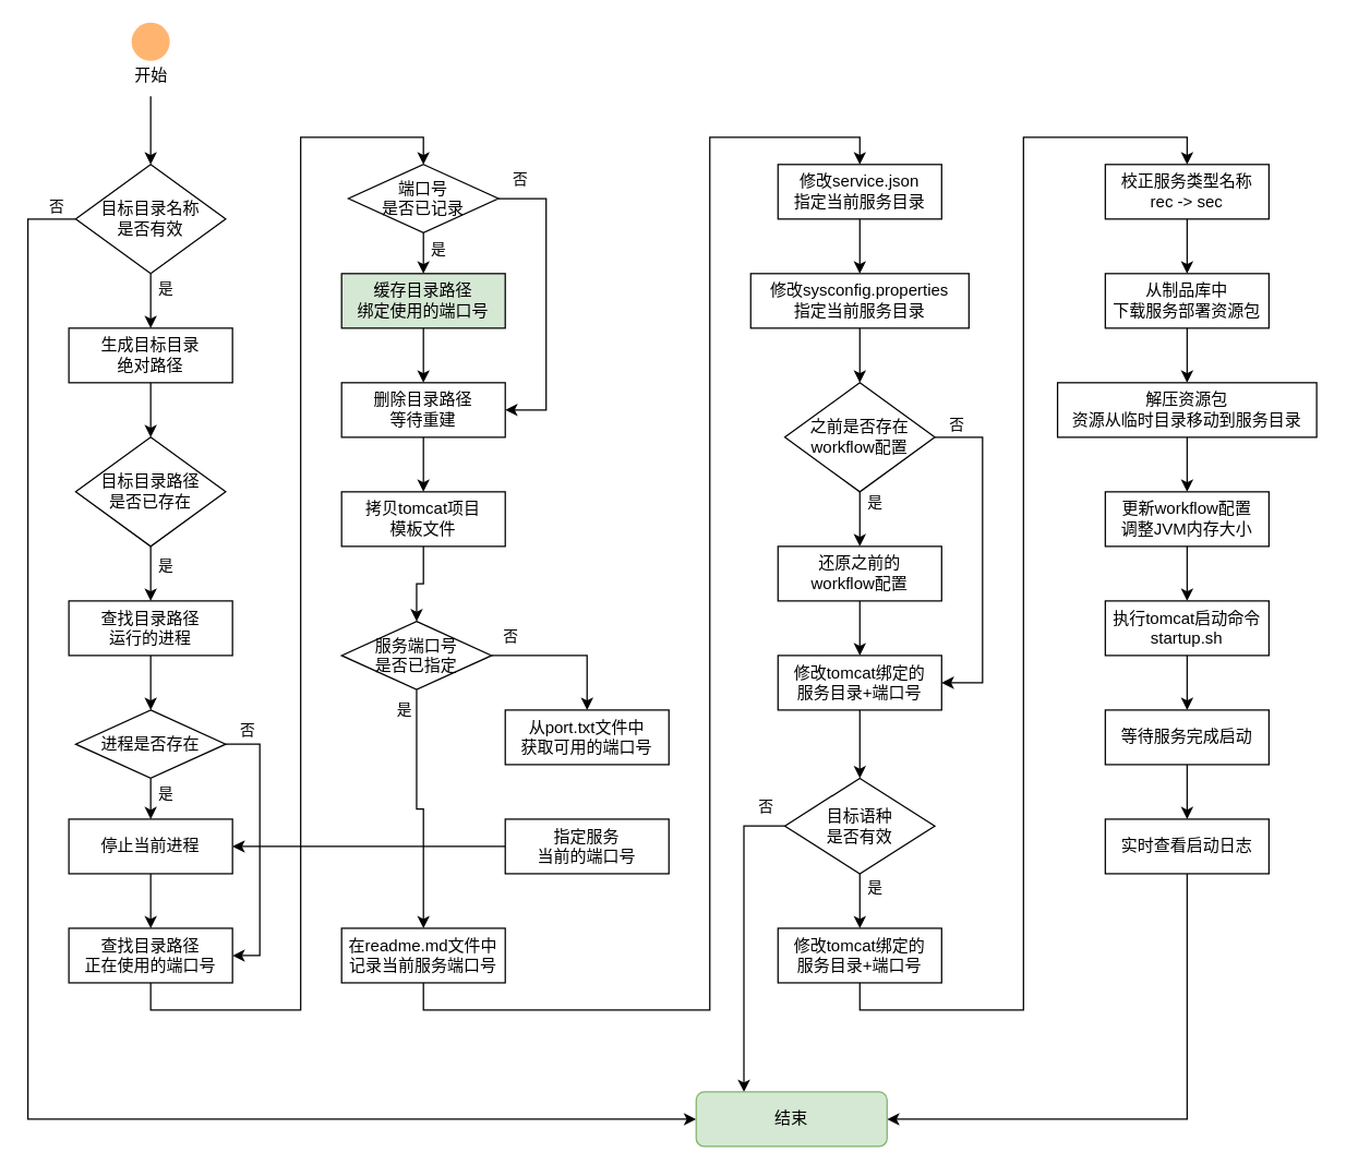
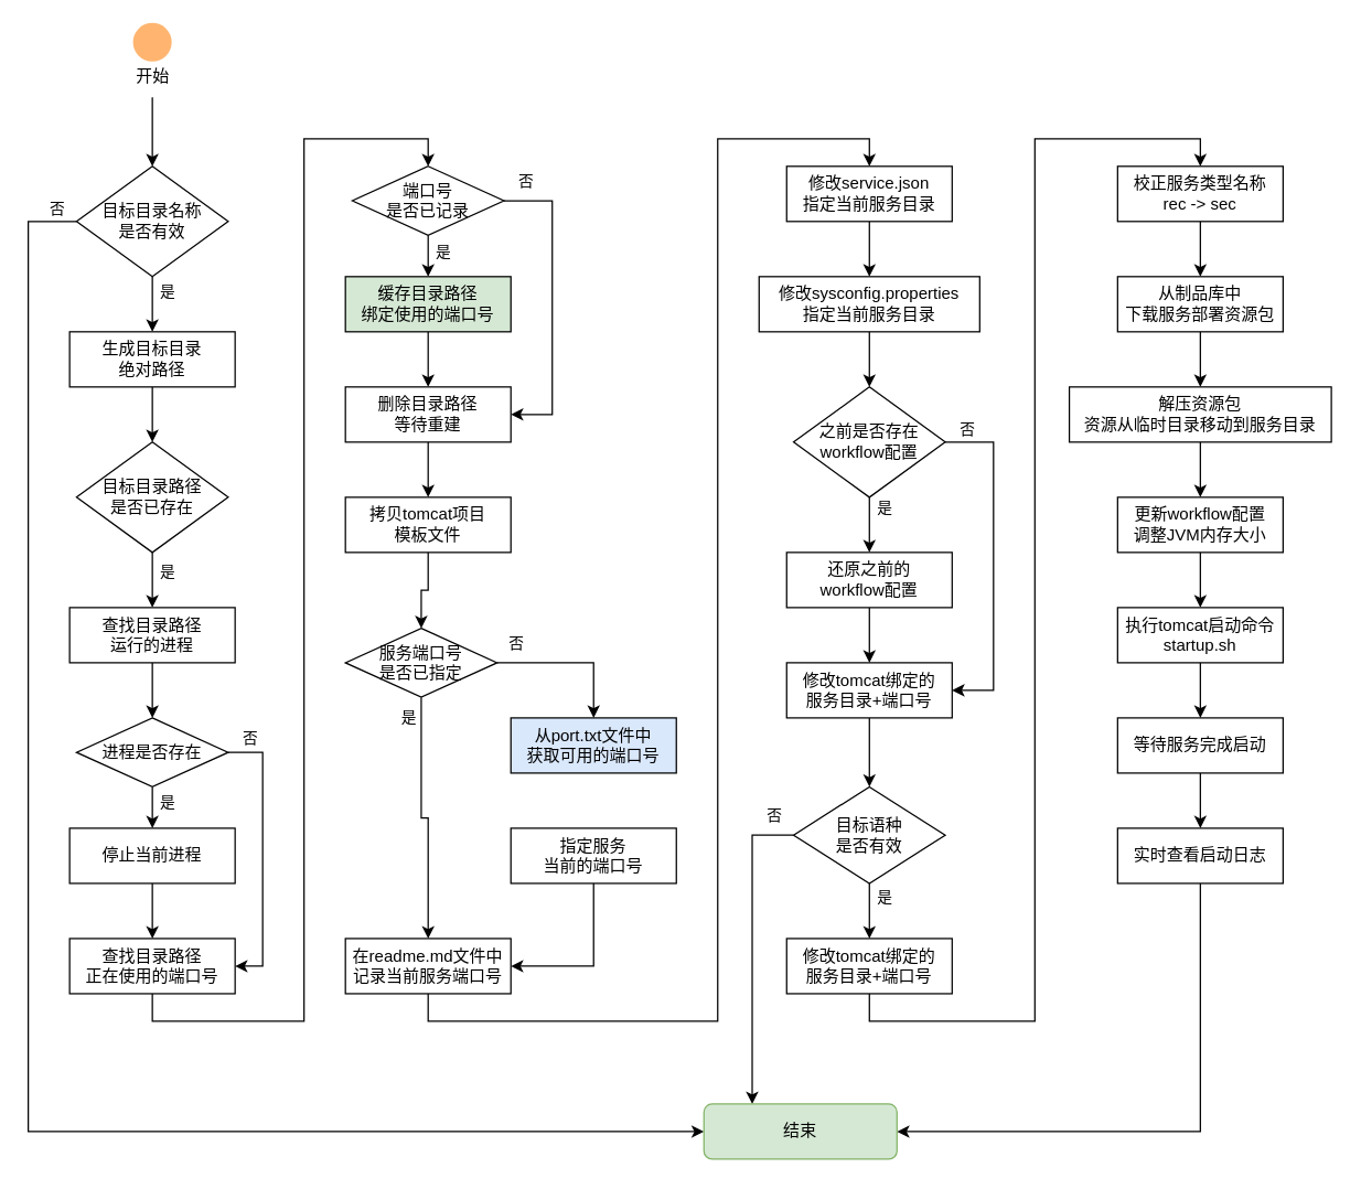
  <mxCell id="0" />
  <mxCell id="1" parent="0" />
  <mxCell id="2" value="" style="edgeStyle=orthogonalEdgeStyle;rounded=0;orthogonalLoop=1;jettySize=auto;html=1;exitX=0.5;exitY=1;exitDx=0;exitDy=0;" edge="1" parent="1" source="8" target="5"><mxGeometry relative="1" as="geometry"><mxPoint x="90" y="200" as="sourcePoint" /></mxGeometry></mxCell>
  <mxCell id="3" value="是" style="edgeLabel;html=1;align=center;verticalAlign=middle;resizable=0;points=[];" vertex="1" connectable="0" parent="2"><mxGeometry x="-0.04" y="2" relative="1" as="geometry"><mxPoint x="8" y="-9" as="offset" /></mxGeometry></mxCell>
  <mxCell id="4" value="" style="edgeStyle=orthogonalEdgeStyle;rounded=0;orthogonalLoop=1;jettySize=auto;html=1;" edge="1" parent="1" source="5" target="11"><mxGeometry relative="1" as="geometry" /></mxCell>
  <mxCell id="5" value="生成目标目录&lt;br&gt;绝对路径" style="whiteSpace=wrap;html=1;rounded=0;" vertex="1" parent="1"><mxGeometry x="50" y="240" width="120" height="40" as="geometry" /></mxCell>
  <mxCell id="6" value="" style="edgeStyle=orthogonalEdgeStyle;rounded=0;orthogonalLoop=1;jettySize=auto;html=1;exitX=0;exitY=0.5;exitDx=0;exitDy=0;entryX=0;entryY=0.5;entryDx=0;entryDy=0;" edge="1" parent="1" source="8" target="78"><mxGeometry relative="1" as="geometry"><mxPoint x="190" y="160" as="targetPoint" /><Array as="points"><mxPoint x="20" y="160" /><mxPoint x="20" y="820" /></Array></mxGeometry></mxCell>
  <mxCell id="7" value="否" style="edgeLabel;html=1;align=center;verticalAlign=middle;resizable=0;points=[];" vertex="1" connectable="0" parent="6"><mxGeometry x="-0.974" relative="1" as="geometry"><mxPoint y="-10" as="offset" /></mxGeometry></mxCell>
  <mxCell id="8" value="目标目录名称&lt;br&gt;是否有效" style="rhombus;whiteSpace=wrap;html=1;" vertex="1" parent="1"><mxGeometry x="55" y="120" width="110" height="80" as="geometry" /></mxCell>
  <mxCell id="9" value="" style="edgeStyle=orthogonalEdgeStyle;rounded=0;orthogonalLoop=1;jettySize=auto;html=1;" edge="1" parent="1" source="11" target="13"><mxGeometry relative="1" as="geometry" /></mxCell>
  <mxCell id="10" value="是" style="edgeLabel;html=1;align=center;verticalAlign=middle;resizable=0;points=[];" vertex="1" connectable="0" parent="9"><mxGeometry x="-0.34" y="-4" relative="1" as="geometry"><mxPoint x="14" as="offset" /></mxGeometry></mxCell>
  <mxCell id="11" value="目标目录路径&lt;br&gt;是否已存在" style="rhombus;whiteSpace=wrap;html=1;" vertex="1" parent="1"><mxGeometry x="55" y="320" width="110" height="80" as="geometry" /></mxCell>
  <mxCell id="12" value="" style="edgeStyle=orthogonalEdgeStyle;rounded=0;orthogonalLoop=1;jettySize=auto;html=1;" edge="1" parent="1" source="13" target="20"><mxGeometry relative="1" as="geometry" /></mxCell>
  <mxCell id="13" value="查找目录路径&lt;br&gt;运行的进程" style="whiteSpace=wrap;html=1;rounded=0;" vertex="1" parent="1"><mxGeometry x="50" y="440" width="120" height="40" as="geometry" /></mxCell>
  <mxCell id="14" value="" style="edgeStyle=orthogonalEdgeStyle;rounded=0;orthogonalLoop=1;jettySize=auto;html=1;" edge="1" parent="1" source="15" target="22"><mxGeometry relative="1" as="geometry" /></mxCell>
  <mxCell id="15" value="停止当前进程" style="whiteSpace=wrap;html=1;rounded=0;" vertex="1" parent="1"><mxGeometry x="50" y="600" width="120" height="40" as="geometry" /></mxCell>
  <mxCell id="16" value="" style="edgeStyle=orthogonalEdgeStyle;rounded=0;orthogonalLoop=1;jettySize=auto;html=1;" edge="1" parent="1" source="20" target="15"><mxGeometry relative="1" as="geometry" /></mxCell>
  <mxCell id="17" value="是" style="edgeLabel;html=1;align=center;verticalAlign=middle;resizable=0;points=[];" vertex="1" connectable="0" parent="16"><mxGeometry x="-0.712" y="-2" relative="1" as="geometry"><mxPoint x="12" y="3" as="offset" /></mxGeometry></mxCell>
  <mxCell id="18" style="edgeStyle=orthogonalEdgeStyle;rounded=0;orthogonalLoop=1;jettySize=auto;html=1;entryX=1;entryY=0.5;entryDx=0;entryDy=0;exitX=1;exitY=0.5;exitDx=0;exitDy=0;" edge="1" parent="1" source="20" target="22"><mxGeometry relative="1" as="geometry"><Array as="points"><mxPoint x="190" y="545" /><mxPoint x="190" y="700" /></Array></mxGeometry></mxCell>
  <mxCell id="19" value="否" style="edgeLabel;html=1;align=center;verticalAlign=middle;resizable=0;points=[];" vertex="1" connectable="0" parent="18"><mxGeometry x="-0.82" y="-2" relative="1" as="geometry"><mxPoint x="-3" y="-13" as="offset" /></mxGeometry></mxCell>
  <mxCell id="20" value="进程是否存在" style="rhombus;whiteSpace=wrap;html=1;" vertex="1" parent="1"><mxGeometry x="55" y="520" width="110" height="50" as="geometry" /></mxCell>
  <mxCell id="21" style="edgeStyle=orthogonalEdgeStyle;rounded=0;orthogonalLoop=1;jettySize=auto;html=1;entryX=0.5;entryY=0;entryDx=0;entryDy=0;" edge="1" parent="1" source="22" target="27"><mxGeometry relative="1" as="geometry"><Array as="points"><mxPoint x="110" y="740" /><mxPoint x="220" y="740" /><mxPoint x="220" y="100" /><mxPoint x="310" y="100" /></Array></mxGeometry></mxCell>
  <mxCell id="22" value="查找目录路径&lt;br style=&quot;border-color: var(--border-color);&quot;&gt;正在使用的端口号" style="whiteSpace=wrap;html=1;rounded=0;" vertex="1" parent="1"><mxGeometry x="50" y="680" width="120" height="40" as="geometry" /></mxCell>
  <mxCell id="23" value="" style="edgeStyle=orthogonalEdgeStyle;rounded=0;orthogonalLoop=1;jettySize=auto;html=1;" edge="1" parent="1" source="27" target="29"><mxGeometry relative="1" as="geometry" /></mxCell>
  <mxCell id="24" value="是" style="edgeLabel;html=1;align=center;verticalAlign=middle;resizable=0;points=[];" vertex="1" connectable="0" parent="23"><mxGeometry x="0.248" y="2" relative="1" as="geometry"><mxPoint x="8" as="offset" /></mxGeometry></mxCell>
  <mxCell id="25" style="edgeStyle=orthogonalEdgeStyle;rounded=0;orthogonalLoop=1;jettySize=auto;html=1;entryX=1;entryY=0.5;entryDx=0;entryDy=0;" edge="1" parent="1" source="27" target="31"><mxGeometry relative="1" as="geometry"><Array as="points"><mxPoint x="400" y="145" /><mxPoint x="400" y="300" /></Array></mxGeometry></mxCell>
  <mxCell id="26" value="否" style="edgeLabel;html=1;align=center;verticalAlign=middle;resizable=0;points=[];" vertex="1" connectable="0" parent="25"><mxGeometry x="-0.868" y="2" relative="1" as="geometry"><mxPoint y="-13" as="offset" /></mxGeometry></mxCell>
  <mxCell id="27" value="端口号&lt;br&gt;是否已记录" style="rhombus;whiteSpace=wrap;html=1;" vertex="1" parent="1"><mxGeometry x="255" y="120" width="110" height="50" as="geometry" /></mxCell>
  <mxCell id="28" value="" style="edgeStyle=orthogonalEdgeStyle;rounded=0;orthogonalLoop=1;jettySize=auto;html=1;" edge="1" parent="1" source="29" target="31"><mxGeometry relative="1" as="geometry" /></mxCell>
  <mxCell id="29" value="缓存目录路径&lt;br&gt;绑定使用的端口号" style="whiteSpace=wrap;html=1;rounded=0;fillColor=#d5e8d4;" vertex="1" parent="1"><mxGeometry x="250" y="200" width="120" height="40" as="geometry" /></mxCell>
  <mxCell id="30" value="" style="edgeStyle=orthogonalEdgeStyle;rounded=0;orthogonalLoop=1;jettySize=auto;html=1;" edge="1" parent="1" source="31" target="33"><mxGeometry relative="1" as="geometry" /></mxCell>
  <mxCell id="31" value="删除目录路径&lt;br&gt;等待重建" style="whiteSpace=wrap;html=1;rounded=0;" vertex="1" parent="1"><mxGeometry x="250" y="280" width="120" height="40" as="geometry" /></mxCell>
  <mxCell id="32" value="" style="edgeStyle=orthogonalEdgeStyle;rounded=0;orthogonalLoop=1;jettySize=auto;html=1;entryX=0.5;entryY=0;entryDx=0;entryDy=0;" edge="1" parent="1" source="33" target="38"><mxGeometry relative="1" as="geometry"><mxPoint x="310" y="440" as="targetPoint" /></mxGeometry></mxCell>
  <mxCell id="33" value="拷贝tomcat项目&lt;br&gt;模板文件" style="whiteSpace=wrap;html=1;rounded=0;" vertex="1" parent="1"><mxGeometry x="250" y="360" width="120" height="40" as="geometry" /></mxCell>
  <mxCell id="34" style="edgeStyle=orthogonalEdgeStyle;rounded=0;orthogonalLoop=1;jettySize=auto;html=1;entryX=0.5;entryY=0;entryDx=0;entryDy=0;" edge="1" parent="1" source="38" target="39"><mxGeometry relative="1" as="geometry" /></mxCell>
  <mxCell id="35" value="否" style="edgeLabel;html=1;align=center;verticalAlign=middle;resizable=0;points=[];" vertex="1" connectable="0" parent="34"><mxGeometry x="-0.647" y="-1" relative="1" as="geometry"><mxPoint x="-6" y="-16" as="offset" /></mxGeometry></mxCell>
  <mxCell id="36" style="edgeStyle=orthogonalEdgeStyle;rounded=0;orthogonalLoop=1;jettySize=auto;html=1;entryX=0.5;entryY=0;entryDx=0;entryDy=0;" edge="1" parent="1" source="38" target="43"><mxGeometry relative="1" as="geometry" /></mxCell>
  <mxCell id="37" value="是" style="edgeLabel;html=1;align=center;verticalAlign=middle;resizable=0;points=[];" vertex="1" connectable="0" parent="36"><mxGeometry x="-0.84" y="-2" relative="1" as="geometry"><mxPoint x="-8" as="offset" /></mxGeometry></mxCell>
  <mxCell id="38" value="服务端口号&lt;br&gt;是否已指定" style="rhombus;whiteSpace=wrap;html=1;" vertex="1" parent="1"><mxGeometry x="250" y="455" width="110" height="50" as="geometry" /></mxCell>
- <mxCell id="39" value="从port.txt文件中&lt;br&gt;获取可用的端口号" style="whiteSpace=wrap;html=1;rounded=0;" vertex="1" parent="1"><mxGeometry x="370" y="520" width="120" height="40" as="geometry" /></mxCell>
- <mxCell id="40" style="edgeStyle=orthogonalEdgeStyle;rounded=0;orthogonalLoop=1;jettySize=auto;html=1;" edge="1" parent="1" source="41" target="15"><mxGeometry relative="1" as="geometry" /></mxCell>
+ <mxCell id="39" value="从port.txt文件中&lt;br&gt;获取可用的端口号" style="whiteSpace=wrap;html=1;rounded=0;fillColor=#dae8fc;" vertex="1" parent="1"><mxGeometry x="370" y="520" width="120" height="40" as="geometry" /></mxCell>
+ <mxCell id="40" style="edgeStyle=orthogonalEdgeStyle;rounded=0;orthogonalLoop=1;jettySize=auto;html=1;entryX=1;entryY=0.5;entryDx=0;entryDy=0;" edge="1" parent="1" source="41" target="43"><mxGeometry relative="1" as="geometry" /></mxCell>
  <mxCell id="41" value="指定服务&lt;br&gt;当前的端口号" style="whiteSpace=wrap;html=1;rounded=0;" vertex="1" parent="1"><mxGeometry x="370" y="600" width="120" height="40" as="geometry" /></mxCell>
  <mxCell id="42" style="edgeStyle=orthogonalEdgeStyle;rounded=0;orthogonalLoop=1;jettySize=auto;html=1;entryX=0.5;entryY=0;entryDx=0;entryDy=0;" edge="1" parent="1" source="43" target="45"><mxGeometry relative="1" as="geometry"><Array as="points"><mxPoint x="310" y="740" /><mxPoint x="520" y="740" /><mxPoint x="520" y="100" /><mxPoint x="630" y="100" /></Array></mxGeometry></mxCell>
  <mxCell id="43" value="在readme.md文件中&lt;br&gt;记录当前服务端口号" style="whiteSpace=wrap;html=1;rounded=0;" vertex="1" parent="1"><mxGeometry x="250" y="680" width="120" height="40" as="geometry" /></mxCell>
  <mxCell id="44" value="" style="edgeStyle=orthogonalEdgeStyle;rounded=0;orthogonalLoop=1;jettySize=auto;html=1;" edge="1" parent="1" source="45" target="47"><mxGeometry relative="1" as="geometry" /></mxCell>
  <mxCell id="45" value="修改service.json&lt;br&gt;指定当前服务目录" style="whiteSpace=wrap;html=1;rounded=0;" vertex="1" parent="1"><mxGeometry x="570" y="120" width="120" height="40" as="geometry" /></mxCell>
  <mxCell id="46" value="" style="edgeStyle=orthogonalEdgeStyle;rounded=0;orthogonalLoop=1;jettySize=auto;html=1;" edge="1" parent="1" source="47" target="54"><mxGeometry relative="1" as="geometry" /></mxCell>
  <mxCell id="47" value="修改sysconfig.properties&lt;br&gt;指定当前服务目录" style="whiteSpace=wrap;html=1;rounded=0;" vertex="1" parent="1"><mxGeometry x="550" y="200" width="160" height="40" as="geometry" /></mxCell>
  <mxCell id="48" value="" style="edgeStyle=orthogonalEdgeStyle;rounded=0;orthogonalLoop=1;jettySize=auto;html=1;" edge="1" parent="1" source="49" target="56"><mxGeometry relative="1" as="geometry" /></mxCell>
  <mxCell id="49" value="还原之前的&lt;br&gt;workflow配置" style="whiteSpace=wrap;html=1;rounded=0;" vertex="1" parent="1"><mxGeometry x="570" y="400" width="120" height="40" as="geometry" /></mxCell>
  <mxCell id="50" value="" style="edgeStyle=orthogonalEdgeStyle;rounded=0;orthogonalLoop=1;jettySize=auto;html=1;" edge="1" parent="1" source="54" target="49"><mxGeometry relative="1" as="geometry" /></mxCell>
  <mxCell id="51" value="是" style="edgeLabel;html=1;align=center;verticalAlign=middle;resizable=0;points=[];" vertex="1" connectable="0" parent="50"><mxGeometry x="-0.352" relative="1" as="geometry"><mxPoint x="10" y="-6" as="offset" /></mxGeometry></mxCell>
  <mxCell id="52" style="edgeStyle=orthogonalEdgeStyle;rounded=0;orthogonalLoop=1;jettySize=auto;html=1;entryX=1;entryY=0.5;entryDx=0;entryDy=0;exitX=1;exitY=0.5;exitDx=0;exitDy=0;" edge="1" parent="1" source="54" target="56"><mxGeometry relative="1" as="geometry"><Array as="points"><mxPoint x="720" y="320" /><mxPoint x="720" y="500" /></Array></mxGeometry></mxCell>
  <mxCell id="53" value="否" style="edgeLabel;html=1;align=center;verticalAlign=middle;resizable=0;points=[];" vertex="1" connectable="0" parent="52"><mxGeometry x="-0.878" y="-2" relative="1" as="geometry"><mxPoint y="-12" as="offset" /></mxGeometry></mxCell>
  <mxCell id="54" value="之前是否存在&lt;br&gt;workflow配置" style="rhombus;whiteSpace=wrap;html=1;" vertex="1" parent="1"><mxGeometry x="575" y="280" width="110" height="80" as="geometry" /></mxCell>
  <mxCell id="55" value="" style="edgeStyle=orthogonalEdgeStyle;rounded=0;orthogonalLoop=1;jettySize=auto;html=1;" edge="1" parent="1" source="56" target="61"><mxGeometry relative="1" as="geometry" /></mxCell>
  <mxCell id="56" value="修改tomcat绑定的&lt;br&gt;服务目录+端口号" style="whiteSpace=wrap;html=1;rounded=0;" vertex="1" parent="1"><mxGeometry x="570" y="480" width="120" height="40" as="geometry" /></mxCell>
  <mxCell id="57" value="" style="edgeStyle=orthogonalEdgeStyle;rounded=0;orthogonalLoop=1;jettySize=auto;html=1;" edge="1" parent="1" source="61" target="63"><mxGeometry relative="1" as="geometry" /></mxCell>
  <mxCell id="58" value="是" style="edgeLabel;html=1;align=center;verticalAlign=middle;resizable=0;points=[];" vertex="1" connectable="0" parent="57"><mxGeometry x="-0.712" y="2" relative="1" as="geometry"><mxPoint x="8" y="3" as="offset" /></mxGeometry></mxCell>
  <mxCell id="59" value="" style="edgeStyle=orthogonalEdgeStyle;rounded=0;orthogonalLoop=1;jettySize=auto;html=1;entryX=0.25;entryY=0;entryDx=0;entryDy=0;" edge="1" parent="1" source="61" target="78"><mxGeometry relative="1" as="geometry"><mxPoint x="720" y="605" as="targetPoint" /><Array as="points"><mxPoint x="545" y="605" /></Array></mxGeometry></mxCell>
  <mxCell id="60" value="否" style="edgeLabel;html=1;align=center;verticalAlign=middle;resizable=0;points=[];" vertex="1" connectable="0" parent="59"><mxGeometry x="0.311" y="1" relative="1" as="geometry"><mxPoint x="14" y="-132" as="offset" /></mxGeometry></mxCell>
  <mxCell id="61" value="目标语种&lt;br&gt;是否有效" style="rhombus;whiteSpace=wrap;html=1;" vertex="1" parent="1"><mxGeometry x="575" y="570" width="110" height="70" as="geometry" /></mxCell>
  <mxCell id="62" style="edgeStyle=orthogonalEdgeStyle;rounded=0;orthogonalLoop=1;jettySize=auto;html=1;entryX=0.5;entryY=0;entryDx=0;entryDy=0;" edge="1" parent="1" source="63" target="65"><mxGeometry relative="1" as="geometry"><Array as="points"><mxPoint x="630" y="740" /><mxPoint x="750" y="740" /><mxPoint x="750" y="100" /><mxPoint x="870" y="100" /></Array></mxGeometry></mxCell>
  <mxCell id="63" value="修改tomcat绑定的&lt;br&gt;服务目录+端口号" style="whiteSpace=wrap;html=1;rounded=0;" vertex="1" parent="1"><mxGeometry x="570" y="680" width="120" height="40" as="geometry" /></mxCell>
  <mxCell id="64" value="" style="edgeStyle=orthogonalEdgeStyle;rounded=0;orthogonalLoop=1;jettySize=auto;html=1;" edge="1" parent="1" source="65" target="67"><mxGeometry relative="1" as="geometry" /></mxCell>
  <mxCell id="65" value="校正服务类型名称&lt;br&gt;rec -&amp;gt; sec" style="whiteSpace=wrap;html=1;rounded=0;" vertex="1" parent="1"><mxGeometry x="810" y="120" width="120" height="40" as="geometry" /></mxCell>
  <mxCell id="66" value="" style="edgeStyle=orthogonalEdgeStyle;rounded=0;orthogonalLoop=1;jettySize=auto;html=1;" edge="1" parent="1" source="67" target="69"><mxGeometry relative="1" as="geometry" /></mxCell>
  <mxCell id="67" value="从制品库中&lt;br&gt;下载服务部署资源包" style="whiteSpace=wrap;html=1;rounded=0;" vertex="1" parent="1"><mxGeometry x="810" y="200" width="120" height="40" as="geometry" /></mxCell>
  <mxCell id="68" value="" style="edgeStyle=orthogonalEdgeStyle;rounded=0;orthogonalLoop=1;jettySize=auto;html=1;" edge="1" parent="1" source="69" target="71"><mxGeometry relative="1" as="geometry" /></mxCell>
  <mxCell id="69" value="解压资源包&lt;br&gt;资源从临时目录移动到服务目录" style="whiteSpace=wrap;html=1;rounded=0;" vertex="1" parent="1"><mxGeometry x="775" y="280" width="190" height="40" as="geometry" /></mxCell>
  <mxCell id="70" value="" style="edgeStyle=orthogonalEdgeStyle;rounded=0;orthogonalLoop=1;jettySize=auto;html=1;" edge="1" parent="1" source="71" target="73"><mxGeometry relative="1" as="geometry" /></mxCell>
  <mxCell id="71" value="更新workflow配置&lt;br&gt;调整JVM内存大小" style="whiteSpace=wrap;html=1;rounded=0;" vertex="1" parent="1"><mxGeometry x="810" y="360" width="120" height="40" as="geometry" /></mxCell>
  <mxCell id="72" value="" style="edgeStyle=orthogonalEdgeStyle;rounded=0;orthogonalLoop=1;jettySize=auto;html=1;" edge="1" parent="1" source="73" target="75"><mxGeometry relative="1" as="geometry" /></mxCell>
  <mxCell id="73" value="执行tomcat启动命令&lt;br&gt;startup.sh" style="whiteSpace=wrap;html=1;rounded=0;" vertex="1" parent="1"><mxGeometry x="810" y="440" width="120" height="40" as="geometry" /></mxCell>
  <mxCell id="74" value="" style="edgeStyle=orthogonalEdgeStyle;rounded=0;orthogonalLoop=1;jettySize=auto;html=1;" edge="1" parent="1" source="75" target="77"><mxGeometry relative="1" as="geometry" /></mxCell>
  <mxCell id="75" value="等待服务完成启动" style="whiteSpace=wrap;html=1;rounded=0;" vertex="1" parent="1"><mxGeometry x="810" y="520" width="120" height="40" as="geometry" /></mxCell>
  <mxCell id="76" style="edgeStyle=orthogonalEdgeStyle;rounded=0;orthogonalLoop=1;jettySize=auto;html=1;entryX=1;entryY=0.5;entryDx=0;entryDy=0;" edge="1" parent="1" source="77" target="78"><mxGeometry relative="1" as="geometry"><Array as="points"><mxPoint x="870" y="820" /></Array></mxGeometry></mxCell>
  <mxCell id="77" value="实时查看启动日志" style="whiteSpace=wrap;html=1;rounded=0;" vertex="1" parent="1"><mxGeometry x="810" y="600" width="120" height="40" as="geometry" /></mxCell>
  <mxCell id="78" value="结束" style="rounded=1;whiteSpace=wrap;html=1;fillColor=#d5e8d4;strokeColor=#82b366;" vertex="1" parent="1"><mxGeometry x="510" y="800" width="140" height="40" as="geometry" /></mxCell>
  <mxCell id="79" value="" style="group" vertex="1" connectable="0" parent="1"><mxGeometry x="85" y="20" width="50" height="50" as="geometry" /></mxCell>
  <mxCell id="80" value="" style="shape=waypoint;sketch=0;fillStyle=solid;size=6;pointerEvents=1;points=[];fillColor=#dae8fc;resizable=0;rotatable=0;perimeter=centerPerimeter;snapToPoint=1;strokeWidth=12;strokeColor=#FFB570;fontColor=#000000;" vertex="1" parent="79"><mxGeometry x="15" width="20" height="20" as="geometry" /></mxCell>
  <mxCell id="81" value="开始" style="text;html=1;align=center;verticalAlign=middle;resizable=0;points=[];autosize=1;strokeColor=none;fillColor=none;" vertex="1" parent="79"><mxGeometry y="20" width="50" height="30" as="geometry" /></mxCell>
  <mxCell id="82" style="edgeStyle=orthogonalEdgeStyle;rounded=0;orthogonalLoop=1;jettySize=auto;html=1;entryX=0.5;entryY=0;entryDx=0;entryDy=0;" edge="1" parent="1" source="81" target="8"><mxGeometry relative="1" as="geometry" /></mxCell>
